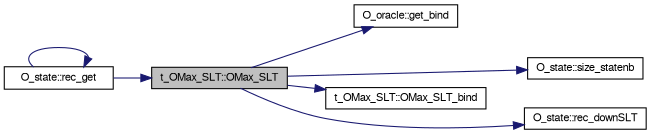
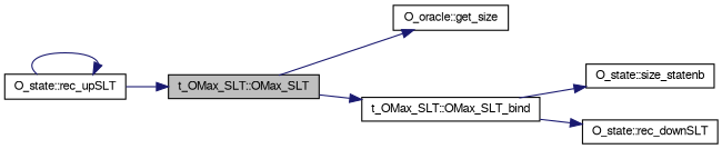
  digraph {
    rankdir=LR
    node [color=black fontname=FreeSans fontsize=10 shape=record]
    edge [color=midnightblue fontname=FreeSans fontsize=10 labelfontname=FreeSans labelfontsize=10 style=solid]
    n1 [fillcolor=grey75 fontcolor=black height=0.2 label="t_OMax_SLT::OMax_SLT" style=filled width=0.4]
-   n2 [height=0.2 label="O_oracle::get_bind" width=0.4]
+   n2 [height=0.2 label="O_oracle::get_size" width=0.4]
    n3 [height=0.2 label="O_state::size_statenb" width=0.4]
    n4 [height=0.2 label="t_OMax_SLT::OMax_SLT_bind" width=0.4]
    n5 [height=0.2 label="O_state::rec_downSLT" width=0.4]
-   n6 [height=0.2 label="O_state::rec_get" width=0.4]
+   n6 [height=0.2 label="O_state::rec_upSLT" width=0.4]
    n1 -> n2
-   n1 -> n3
+   n4 -> n3
    n1 -> n4
-   n1 -> n5
+   n4 -> n5
    n6 -> n1
    n6 -> n6
  }
